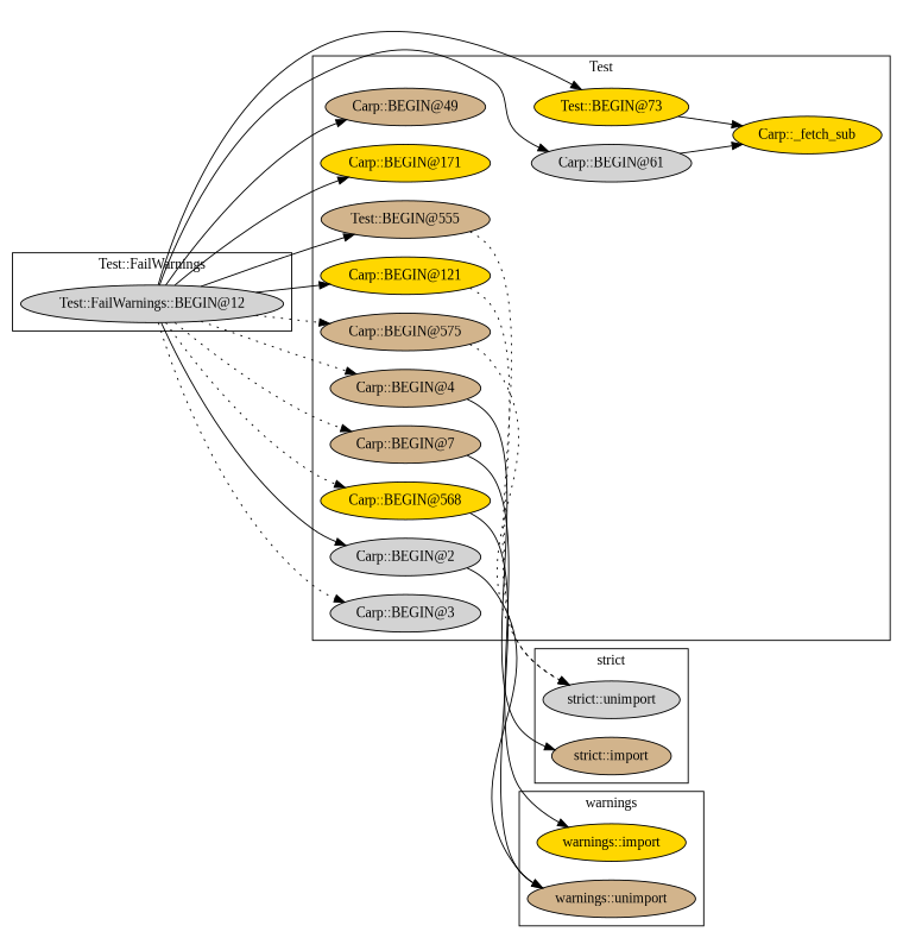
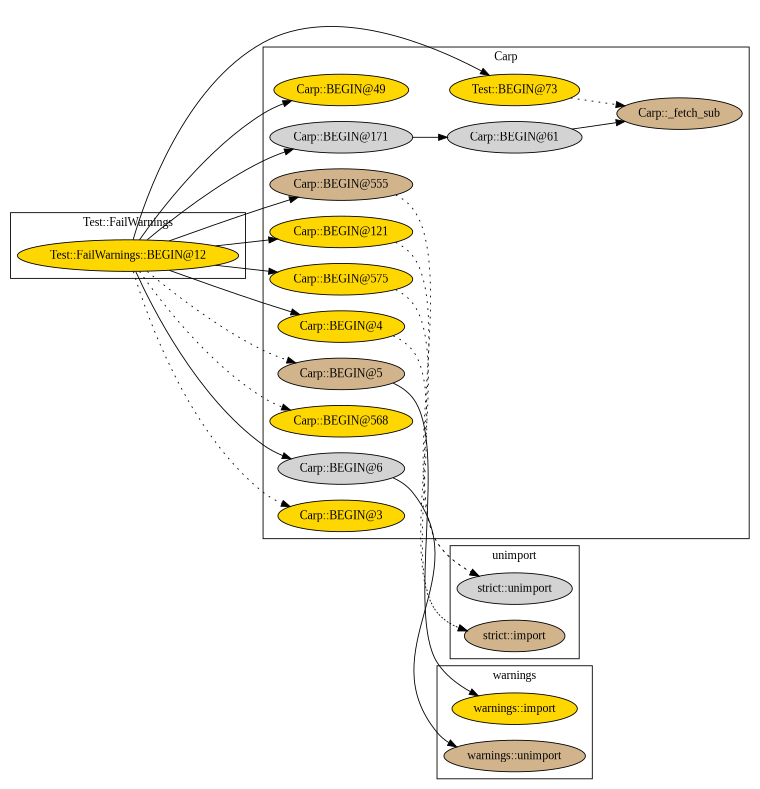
  digraph {
    fontname="Liberation Serif"
    rankdir=LR
    node [fillcolor=gold fontname="Liberation Serif" style=filled]
    edge [fontname="Liberation Serif" style=solid]
    n1 [label="Test::BEGIN@73"]
-   "Carp::BEGIN@49" [fillcolor=tan]
-   "Carp::BEGIN@555" [fillcolor=tan label="Test::BEGIN@555"]
+   "Carp::BEGIN@49"
+   "Carp::BEGIN@555" [fillcolor=tan]
    n4 [label="Carp::BEGIN@121"]
    "Carp::BEGIN@61" [fillcolor=lightgrey]
-   "Carp::BEGIN@171"
+   "Carp::BEGIN@171" [fillcolor=lightgrey]
    "Carp::BEGIN@568"
-   "Carp::_fetch_sub"
-   "Carp::BEGIN@575" [fillcolor=tan]
-   "Carp::BEGIN@5" [fillcolor=tan label="Carp::BEGIN@7"]
-   "Carp::BEGIN@4" [fillcolor=tan]
-   "Carp::BEGIN@6" [fillcolor=lightgrey label="Carp::BEGIN@2"]
-   "Carp::BEGIN@3" [fillcolor=lightgrey]
-   "Test::FailWarnings::BEGIN@12" [fillcolor=lightgrey]
+   "Carp::_fetch_sub" [fillcolor=tan]
+   "Carp::BEGIN@575"
+   "Carp::BEGIN@5" [fillcolor=tan]
+   "Carp::BEGIN@4"
+   "Carp::BEGIN@6" [fillcolor=lightgrey]
+   "Carp::BEGIN@3"
+   "Test::FailWarnings::BEGIN@12"
    "warnings::import"
    "warnings::unimport" [fillcolor=tan]
    "strict::unimport" [fillcolor=lightgrey]
    "strict::import" [fillcolor=tan]
    subgraph cluster_1 {
-     label=Test
+     label=Carp
      n1
      "Carp::BEGIN@49"
      "Carp::BEGIN@555"
      n4
      "Carp::BEGIN@61"
      "Carp::BEGIN@171"
      "Carp::BEGIN@568"
      "Carp::_fetch_sub"
      "Carp::BEGIN@575"
      "Carp::BEGIN@5"
      "Carp::BEGIN@4"
      "Carp::BEGIN@6"
      "Carp::BEGIN@3"
    }
    subgraph cluster_2 {
      label="Test::FailWarnings"
      "Test::FailWarnings::BEGIN@12"
    }
    subgraph cluster_3 {
      label=warnings
      "warnings::import"
      "warnings::unimport"
    }
    subgraph cluster_4 {
-     label="strict"
+     label=unimport
      "strict::unimport"
      "strict::import"
    }
-   n1 -> "Carp::_fetch_sub"
+   n1 -> "Carp::_fetch_sub" [style=dotted]
    "Carp::BEGIN@555" -> "strict::unimport" [style=dotted]
    n4 -> "strict::unimport" [style=dotted]
    "Carp::BEGIN@61" -> "Carp::_fetch_sub"
-   "Carp::BEGIN@568" -> "warnings::unimport"
-   "Carp::BEGIN@575" -> "strict::unimport" [style=dotted]
+   "Carp::BEGIN@575" -> "strict::import" [style=dotted]
    "Carp::BEGIN@5" -> "warnings::import"
-   "Carp::BEGIN@4" -> "strict::import"
+   "Carp::BEGIN@4" -> "strict::import" [style=dotted]
    "Carp::BEGIN@6" -> "warnings::unimport"
    "Test::FailWarnings::BEGIN@12" -> n1
    "Test::FailWarnings::BEGIN@12" -> "Carp::BEGIN@49"
    "Test::FailWarnings::BEGIN@12" -> "Carp::BEGIN@555"
    "Test::FailWarnings::BEGIN@12" -> n4
-   "Test::FailWarnings::BEGIN@12" -> "Carp::BEGIN@61"
+   "Carp::BEGIN@171" -> "Carp::BEGIN@61"
    "Test::FailWarnings::BEGIN@12" -> "Carp::BEGIN@171"
    "Test::FailWarnings::BEGIN@12" -> "Carp::BEGIN@568" [style=dotted]
-   "Test::FailWarnings::BEGIN@12" -> "Carp::BEGIN@575" [style=dotted]
+   "Test::FailWarnings::BEGIN@12" -> "Carp::BEGIN@575"
    "Test::FailWarnings::BEGIN@12" -> "Carp::BEGIN@5" [style=dotted]
-   "Test::FailWarnings::BEGIN@12" -> "Carp::BEGIN@4" [style=dotted]
+   "Test::FailWarnings::BEGIN@12" -> "Carp::BEGIN@4"
    "Test::FailWarnings::BEGIN@12" -> "Carp::BEGIN@6"
    "Test::FailWarnings::BEGIN@12" -> "Carp::BEGIN@3" [style=dotted]
  }
